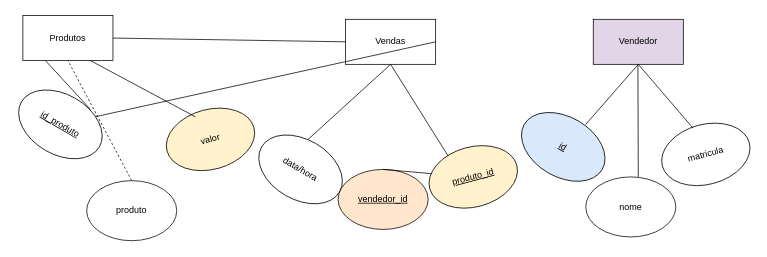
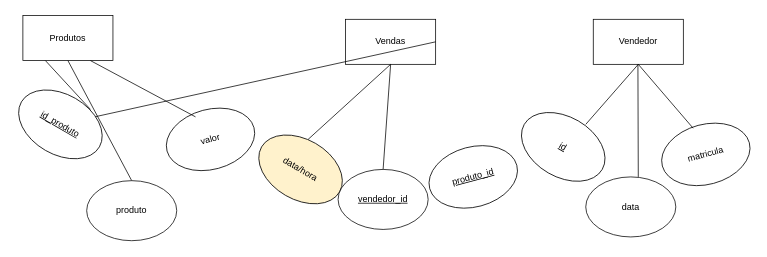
  <mxCell id="0" />
  <mxCell id="1" parent="0" />
  <mxCell id="2" value="Produtos" style="rounded=0;whiteSpace=wrap;html=1;" vertex="1" parent="1"><mxGeometry x="30" y="20" width="120" height="60" as="geometry" /></mxCell>
  <mxCell id="3" value="Vendas" style="rounded=0;whiteSpace=wrap;html=1;" vertex="1" parent="1"><mxGeometry x="460" y="25" width="120" height="60" as="geometry" /></mxCell>
- <mxCell id="4" value="Vendedor" style="rounded=0;whiteSpace=wrap;html=1;fillColor=#e1d5e7;" vertex="1" parent="1"><mxGeometry x="790" y="25" width="120" height="60" as="geometry" /></mxCell>
- <mxCell id="5" value="data/hora" style="ellipse;whiteSpace=wrap;html=1;rotation=30;" vertex="1" parent="1"><mxGeometry x="340" y="185" width="120" height="80" as="geometry" /></mxCell>
+ <mxCell id="4" value="Vendedor" style="rounded=0;whiteSpace=wrap;html=1;" vertex="1" parent="1"><mxGeometry x="790" y="25" width="120" height="60" as="geometry" /></mxCell>
+ <mxCell id="5" value="data/hora" style="ellipse;whiteSpace=wrap;html=1;rotation=30;fillColor=#fff2cc;" vertex="1" parent="1"><mxGeometry x="340" y="185" width="120" height="80" as="geometry" /></mxCell>
  <mxCell id="6" value="id_produto" style="ellipse;whiteSpace=wrap;html=1;rotation=30;fontStyle=4" vertex="1" parent="1"><mxGeometry x="20" y="125" width="120" height="80" as="geometry" /></mxCell>
  <mxCell id="7" value="" style="endArrow=none;html=1;rounded=0;entryX=0.25;entryY=1;entryDx=0;entryDy=0;" edge="1" parent="1" target="2"><mxGeometry width="50" height="50" relative="1" as="geometry"><mxPoint x="120" y="145" as="sourcePoint" /><mxPoint x="170" y="125" as="targetPoint" /></mxGeometry></mxCell>
- <mxCell id="8" value="" style="endArrow=none;html=1;rounded=0;exitX=0.5;exitY=0;exitDx=0;exitDy=0;entryX=0.5;entryY=1;entryDx=0;entryDy=0;dashed=1;" edge="1" parent="1" source="15" target="2"><mxGeometry width="50" height="50" relative="1" as="geometry"><mxPoint x="240" y="225" as="sourcePoint" /><mxPoint x="230" y="85" as="targetPoint" /></mxGeometry></mxCell>
- <mxCell id="9" value="produto_id" style="ellipse;whiteSpace=wrap;html=1;fontStyle=4;rotation=-15;fillColor=#fff2cc;" vertex="1" parent="1"><mxGeometry x="570" y="195" width="120.17" height="80" as="geometry" /></mxCell>
- <mxCell id="10" value="" style="endArrow=none;html=1;rounded=0;exitX=1;exitY=0.5;exitDx=0;exitDy=0;entryX=0;entryY=0.5;entryDx=0;entryDy=0;" edge="1" parent="1" source="2" target="3"><mxGeometry width="50" height="50" relative="1" as="geometry"><mxPoint x="360" y="54.5" as="sourcePoint" /><mxPoint x="450" y="55" as="targetPoint" /></mxGeometry></mxCell>
+ <mxCell id="8" value="" style="endArrow=none;html=1;rounded=0;exitX=0.5;exitY=0;exitDx=0;exitDy=0;entryX=0.5;entryY=1;entryDx=0;entryDy=0;" edge="1" parent="1" source="15" target="2"><mxGeometry width="50" height="50" relative="1" as="geometry"><mxPoint x="240" y="225" as="sourcePoint" /><mxPoint x="230" y="85" as="targetPoint" /></mxGeometry></mxCell>
+ <mxCell id="9" value="produto_id" style="ellipse;whiteSpace=wrap;html=1;fontStyle=4;rotation=-15;" vertex="1" parent="1"><mxGeometry x="570" y="195" width="120.17" height="80" as="geometry" /></mxCell>
  <mxCell id="11" value="" style="endArrow=none;html=1;rounded=0;exitX=1;exitY=0.5;exitDx=0;exitDy=0;" edge="1" parent="1" source="3" target="6"><mxGeometry width="50" height="50" relative="1" as="geometry"><mxPoint x="590" y="55" as="sourcePoint" /><mxPoint x="780" y="54.5" as="targetPoint" /></mxGeometry></mxCell>
- <mxCell id="12" value="vendedor_id" style="ellipse;whiteSpace=wrap;html=1;rotation=0;fontStyle=4;fillColor=#ffe6cc;" vertex="1" parent="1"><mxGeometry x="450" y="225" width="120" height="80" as="geometry" /></mxCell>
- <mxCell id="13" value="" style="endArrow=none;html=1;rounded=0;exitX=0.5;exitY=0;exitDx=0;exitDy=0;" edge="1" parent="1" source="12" target="9"><mxGeometry width="50" height="50" relative="1" as="geometry"><mxPoint x="530" y="215" as="sourcePoint" /><mxPoint x="570" y="165" as="targetPoint" /></mxGeometry></mxCell>
- <mxCell id="14" value="valor&lt;br&gt;" style="ellipse;whiteSpace=wrap;html=1;rotation=-15;fillColor=#fff2cc;" vertex="1" parent="1"><mxGeometry x="220" y="145" width="120" height="80" as="geometry" /></mxCell>
+ <mxCell id="12" value="vendedor_id" style="ellipse;whiteSpace=wrap;html=1;rotation=0;fontStyle=4" vertex="1" parent="1"><mxGeometry x="450" y="225" width="120" height="80" as="geometry" /></mxCell>
+ <mxCell id="13" value="" style="endArrow=none;html=1;rounded=0;entryX=0.5;entryY=1;entryDx=0;entryDy=0;exitX=0.5;exitY=0;exitDx=0;exitDy=0;" edge="1" parent="1" source="12" target="3"><mxGeometry width="50" height="50" relative="1" as="geometry"><mxPoint x="530" y="215" as="sourcePoint" /><mxPoint x="570" y="165" as="targetPoint" /></mxGeometry></mxCell>
+ <mxCell id="14" value="valor&lt;br&gt;" style="ellipse;whiteSpace=wrap;html=1;rotation=-15;" vertex="1" parent="1"><mxGeometry x="220" y="145" width="120" height="80" as="geometry" /></mxCell>
  <mxCell id="15" value="produto" style="ellipse;whiteSpace=wrap;html=1;" vertex="1" parent="1"><mxGeometry x="115" y="240" width="120" height="80" as="geometry" /></mxCell>
  <mxCell id="16" value="" style="endArrow=none;html=1;rounded=0;exitX=0.75;exitY=1;exitDx=0;exitDy=0;" edge="1" parent="1" source="2"><mxGeometry width="50" height="50" relative="1" as="geometry"><mxPoint x="230" y="145" as="sourcePoint" /><mxPoint x="260" y="155" as="targetPoint" /></mxGeometry></mxCell>
  <mxCell id="17" value="" style="endArrow=none;html=1;rounded=0;exitX=0.406;exitY=0.004;exitDx=0;exitDy=0;exitPerimeter=0;" edge="1" parent="1" source="5"><mxGeometry width="50" height="50" relative="1" as="geometry"><mxPoint x="480" y="135" as="sourcePoint" /><mxPoint x="520" y="85" as="targetPoint" /></mxGeometry></mxCell>
- <mxCell id="18" value="" style="endArrow=none;html=1;rounded=0;exitX=0.5;exitY=1;exitDx=0;exitDy=0;entryX=0.292;entryY=0.058;entryDx=0;entryDy=0;entryPerimeter=0;" edge="1" parent="1" source="3" target="9"><mxGeometry width="50" height="50" relative="1" as="geometry"><mxPoint x="530" y="95" as="sourcePoint" /><mxPoint x="620" y="215" as="targetPoint" /></mxGeometry></mxCell>
  <mxCell id="19" value="matricula" style="ellipse;whiteSpace=wrap;html=1;rotation=-15;" vertex="1" parent="1"><mxGeometry x="880" y="165" width="120" height="80" as="geometry" /></mxCell>
- <mxCell id="20" value="id" style="ellipse;whiteSpace=wrap;html=1;rotation=30;fontStyle=4;fillColor=#dae8fc;" vertex="1" parent="1"><mxGeometry x="690" y="155" width="120" height="80" as="geometry" /></mxCell>
- <mxCell id="21" value="nome" style="ellipse;whiteSpace=wrap;html=1;" vertex="1" parent="1"><mxGeometry x="780" y="235" width="120" height="80" as="geometry" /></mxCell>
+ <mxCell id="20" value="id" style="ellipse;whiteSpace=wrap;html=1;rotation=30;fontStyle=4" vertex="1" parent="1"><mxGeometry x="690" y="155" width="120" height="80" as="geometry" /></mxCell>
+ <mxCell id="21" value="data" style="ellipse;whiteSpace=wrap;html=1;" vertex="1" parent="1"><mxGeometry x="780" y="235" width="120" height="80" as="geometry" /></mxCell>
  <mxCell id="22" value="" style="endArrow=none;html=1;rounded=0;exitX=0.439;exitY=0.024;exitDx=0;exitDy=0;exitPerimeter=0;" edge="1" parent="1" source="19"><mxGeometry width="50" height="50" relative="1" as="geometry"><mxPoint x="920" y="165" as="sourcePoint" /><mxPoint x="850" y="85" as="targetPoint" /></mxGeometry></mxCell>
  <mxCell id="23" value="" style="endArrow=none;html=1;rounded=0;" edge="1" parent="1"><mxGeometry width="50" height="50" relative="1" as="geometry"><mxPoint x="780" y="165" as="sourcePoint" /><mxPoint x="850" y="85" as="targetPoint" /></mxGeometry></mxCell>
  <mxCell id="24" value="" style="endArrow=none;html=1;rounded=0;" edge="1" parent="1"><mxGeometry width="50" height="50" relative="1" as="geometry"><mxPoint x="850" y="235" as="sourcePoint" /><mxPoint x="849.5" y="85" as="targetPoint" /></mxGeometry></mxCell>
